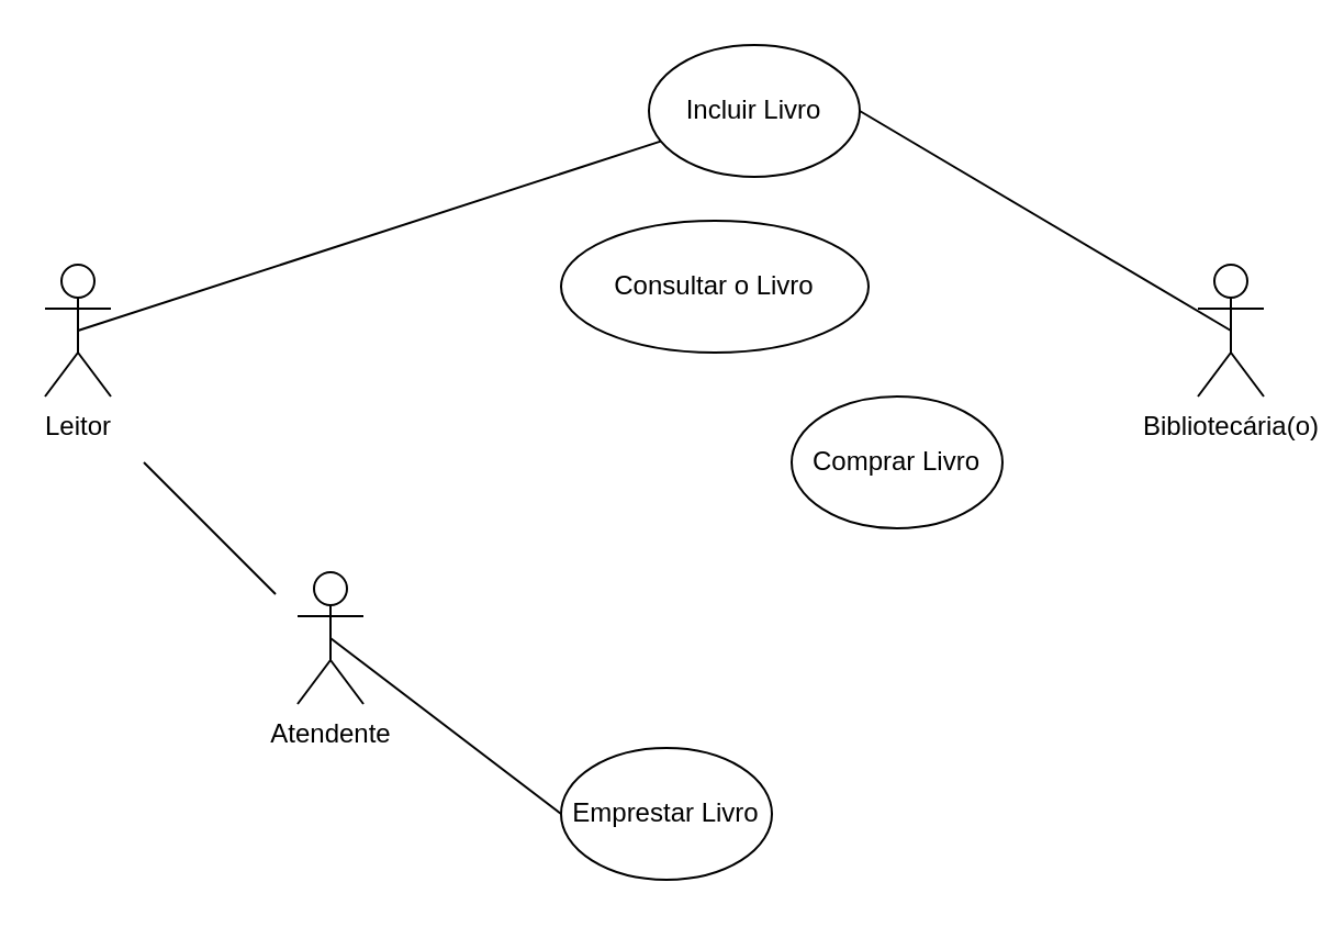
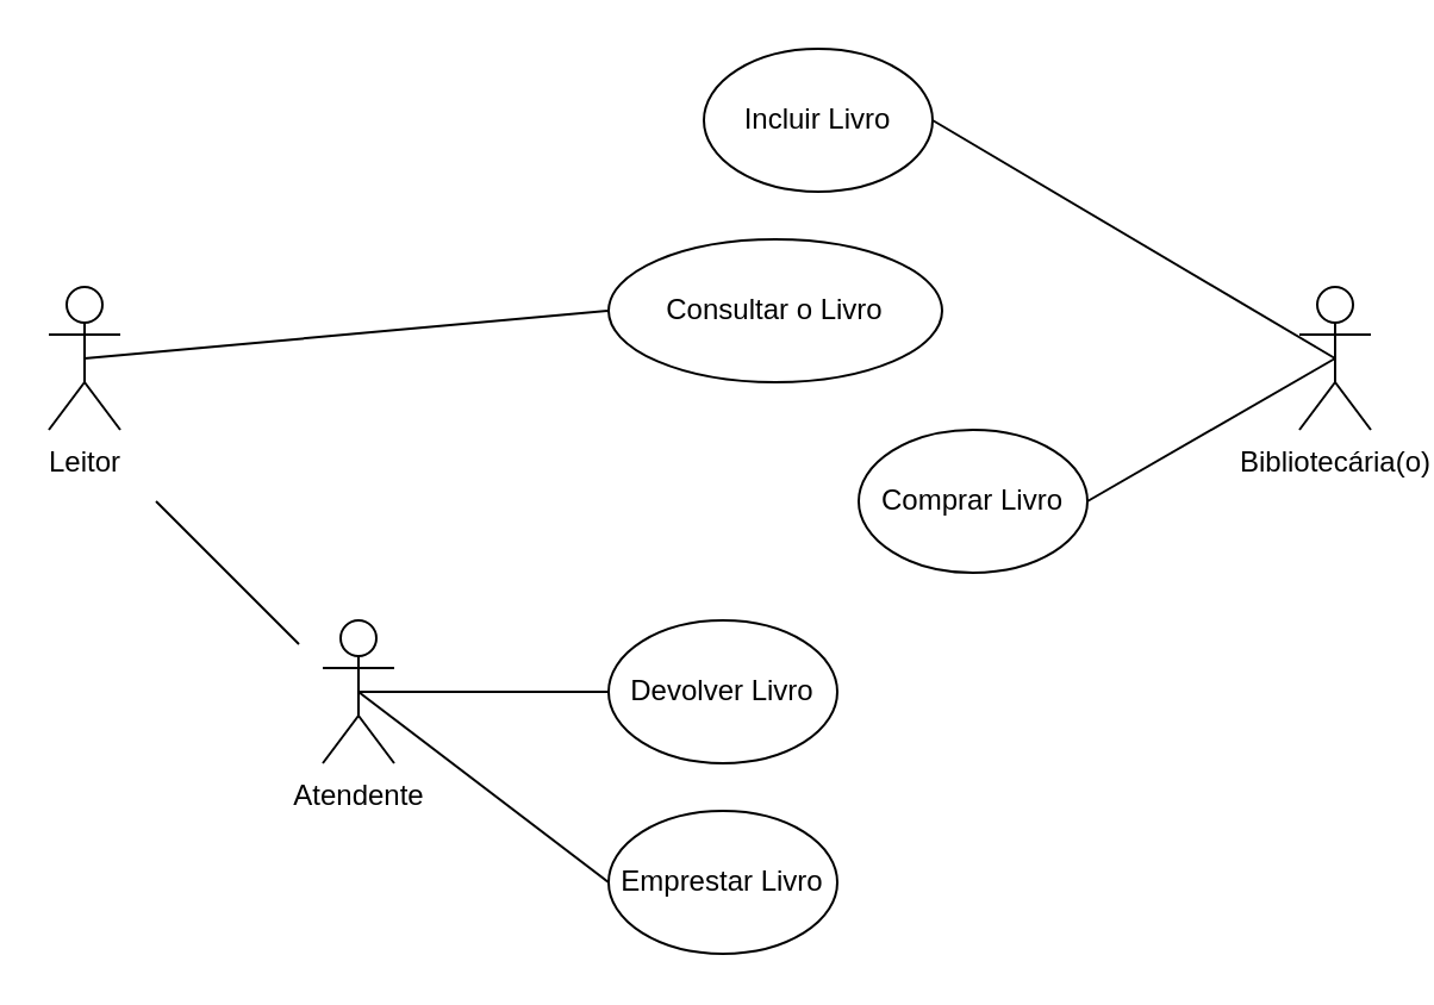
  <mxCell id="0" />
  <mxCell id="1" parent="0" />
  <mxCell id="2" value="Leitor" style="shape=umlActor;verticalLabelPosition=bottom;verticalAlign=top;html=1;outlineConnect=0;" parent="1" vertex="1"><mxGeometry x="20" y="120" width="30" height="60" as="geometry" /></mxCell>
  <mxCell id="3" value="Atendente" style="shape=umlActor;verticalLabelPosition=bottom;verticalAlign=top;html=1;outlineConnect=0;" parent="1" vertex="1"><mxGeometry x="135" y="260" width="30" height="60" as="geometry" /></mxCell>
  <mxCell id="4" value="" style="endArrow=none;html=1;rounded=0;" parent="1" edge="1"><mxGeometry width="50" height="50" relative="1" as="geometry"><mxPoint x="65" y="210" as="sourcePoint" /><mxPoint x="125" y="270" as="targetPoint" /></mxGeometry></mxCell>
  <mxCell id="5" value="Emprestar Livro" style="ellipse;whiteSpace=wrap;html=1;" parent="1" vertex="1"><mxGeometry x="255" y="340" width="96" height="60" as="geometry" /></mxCell>
+ <mxCell id="6" value="Devolver Livro" style="ellipse;whiteSpace=wrap;html=1;" parent="1" vertex="1"><mxGeometry x="255" y="260" width="96" height="60" as="geometry" /></mxCell>
  <mxCell id="7" value="Consultar o Livro" style="ellipse;whiteSpace=wrap;html=1;" parent="1" vertex="1"><mxGeometry x="255" y="100" width="140" height="60" as="geometry" /></mxCell>
  <mxCell id="8" value="Comprar Livro" style="ellipse;whiteSpace=wrap;html=1;" parent="1" vertex="1"><mxGeometry x="360" y="180" width="96" height="60" as="geometry" /></mxCell>
  <mxCell id="9" value="Incluir Livro" style="ellipse;whiteSpace=wrap;html=1;" parent="1" vertex="1"><mxGeometry x="295" y="20" width="96" height="60" as="geometry" /></mxCell>
  <mxCell id="10" value="Bibliotecária(o)" style="shape=umlActor;verticalLabelPosition=bottom;verticalAlign=top;html=1;outlineConnect=0;" parent="1" vertex="1"><mxGeometry x="545" y="120" width="30" height="60" as="geometry" /></mxCell>
+ <mxCell id="11" value="" style="endArrow=none;html=1;rounded=0;exitX=0.5;exitY=0.5;exitDx=0;exitDy=0;exitPerimeter=0;entryX=0;entryY=0.5;entryDx=0;entryDy=0;" parent="1" source="3" target="6" edge="1"><mxGeometry width="50" height="50" relative="1" as="geometry"><mxPoint x="155" y="320" as="sourcePoint" /><mxPoint x="165" y="220" as="targetPoint" /></mxGeometry></mxCell>
  <mxCell id="12" value="" style="endArrow=none;html=1;rounded=0;entryX=0;entryY=0.5;entryDx=0;entryDy=0;exitX=0.5;exitY=0.5;exitDx=0;exitDy=0;exitPerimeter=0;" parent="1" source="3" target="5" edge="1"><mxGeometry width="50" height="50" relative="1" as="geometry"><mxPoint x="105" y="430" as="sourcePoint" /><mxPoint x="155" y="380" as="targetPoint" /></mxGeometry></mxCell>
- <mxCell id="13" value="" style="endArrow=none;html=1;rounded=0;exitX=0.5;exitY=0.5;exitDx=0;exitDy=0;exitPerimeter=0;" parent="1" source="2" target="9" edge="1"><mxGeometry width="50" height="50" relative="1" as="geometry"><mxPoint x="-35" y="20" as="sourcePoint" /><mxPoint x="15" y="-30" as="targetPoint" /></mxGeometry></mxCell>
+ <mxCell id="13" value="" style="endArrow=none;html=1;rounded=0;entryX=0;entryY=0.5;entryDx=0;entryDy=0;exitX=0.5;exitY=0.5;exitDx=0;exitDy=0;exitPerimeter=0;" parent="1" source="2" target="7" edge="1"><mxGeometry width="50" height="50" relative="1" as="geometry"><mxPoint x="-35" y="20" as="sourcePoint" /><mxPoint x="15" y="-30" as="targetPoint" /></mxGeometry></mxCell>
+ <mxCell id="14" value="" style="endArrow=none;html=1;rounded=0;entryX=0.5;entryY=0.5;entryDx=0;entryDy=0;entryPerimeter=0;exitX=1;exitY=0.5;exitDx=0;exitDy=0;" parent="1" source="8" target="10" edge="1"><mxGeometry width="50" height="50" relative="1" as="geometry"><mxPoint x="475" y="200" as="sourcePoint" /><mxPoint x="525" y="150" as="targetPoint" /></mxGeometry></mxCell>
  <mxCell id="15" value="" style="endArrow=none;html=1;rounded=0;exitX=1;exitY=0.5;exitDx=0;exitDy=0;entryX=0.5;entryY=0.5;entryDx=0;entryDy=0;entryPerimeter=0;" parent="1" source="9" target="10" edge="1"><mxGeometry width="50" height="50" relative="1" as="geometry"><mxPoint x="495" y="90" as="sourcePoint" /><mxPoint x="545" y="40" as="targetPoint" /></mxGeometry></mxCell>
